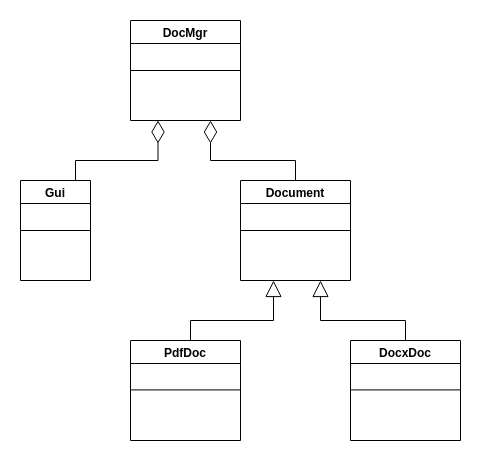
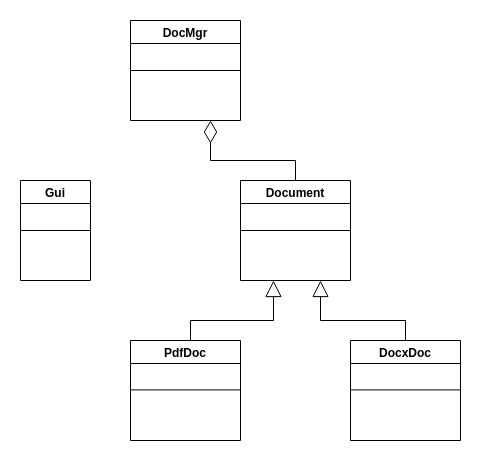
  <mxCell id="0" />
  <mxCell id="1" parent="0" />
- <mxCell id="2" style="edgeStyle=orthogonalEdgeStyle;rounded=0;orthogonalLoop=1;jettySize=auto;html=1;exitX=0.5;exitY=0;exitDx=0;exitDy=0;entryX=0.25;entryY=1;entryDx=0;entryDy=0;endArrow=diamondThin;endFill=0;endSize=20;" edge="1" parent="1" source="5" target="3"><mxGeometry relative="1" as="geometry"><mxPoint x="90" y="190" as="sourcePoint" /><mxPoint x="160" y="100" as="targetPoint" /><Array as="points"><mxPoint x="75" y="160" /><mxPoint x="158" y="160" /></Array></mxGeometry></mxCell>
  <mxCell id="3" value="DocMgr" style="swimlane;" vertex="1" parent="1"><mxGeometry x="130" y="20" width="110" height="100" as="geometry" /></mxCell>
  <mxCell id="4" value="" style="endArrow=none;html=1;rounded=0;endSize=20;entryX=1;entryY=0.5;entryDx=0;entryDy=0;exitX=0;exitY=0.5;exitDx=0;exitDy=0;" edge="1" parent="1" source="3" target="3"><mxGeometry width="50" height="50" relative="1" as="geometry"><mxPoint x="150" y="240" as="sourcePoint" /><mxPoint x="200" y="190" as="targetPoint" /></mxGeometry></mxCell>
  <mxCell id="5" value="Gui" style="swimlane;" vertex="1" parent="1"><mxGeometry x="20" y="180" width="70" height="100" as="geometry" /></mxCell>
  <mxCell id="6" value="Document" style="swimlane;" vertex="1" parent="1"><mxGeometry x="240" y="180" width="110" height="100" as="geometry" /></mxCell>
  <mxCell id="7" value="" style="endArrow=none;html=1;rounded=0;endSize=20;entryX=1;entryY=0.5;entryDx=0;entryDy=0;exitX=0;exitY=0.5;exitDx=0;exitDy=0;" edge="1" parent="1" source="5" target="5"><mxGeometry width="50" height="50" relative="1" as="geometry"><mxPoint x="10" y="230" as="sourcePoint" /><mxPoint x="290" y="390" as="targetPoint" /></mxGeometry></mxCell>
  <mxCell id="8" value="" style="endArrow=none;html=1;rounded=0;endSize=20;entryX=0;entryY=0.5;entryDx=0;entryDy=0;exitX=1;exitY=0.5;exitDx=0;exitDy=0;" edge="1" parent="1" source="6" target="6"><mxGeometry width="50" height="50" relative="1" as="geometry"><mxPoint x="160" y="250" as="sourcePoint" /><mxPoint x="210" y="200" as="targetPoint" /></mxGeometry></mxCell>
  <mxCell id="9" style="edgeStyle=orthogonalEdgeStyle;rounded=0;orthogonalLoop=1;jettySize=auto;html=1;exitX=0.5;exitY=0;exitDx=0;exitDy=0;endArrow=diamondThin;endFill=0;endSize=20;" edge="1" parent="1" source="6"><mxGeometry relative="1" as="geometry"><mxPoint x="85" y="190" as="sourcePoint" /><mxPoint x="210" y="120" as="targetPoint" /><Array as="points"><mxPoint x="295" y="160" /><mxPoint x="210" y="160" /></Array></mxGeometry></mxCell>
  <mxCell id="10" value="PdfDoc" style="swimlane;" vertex="1" parent="1"><mxGeometry x="130" y="340" width="110" height="100" as="geometry" /></mxCell>
  <mxCell id="11" value="" style="endArrow=none;html=1;rounded=0;endSize=20;entryX=0;entryY=0.5;entryDx=0;entryDy=0;exitX=1;exitY=0.5;exitDx=0;exitDy=0;" edge="1" parent="10"><mxGeometry width="50" height="50" relative="1" as="geometry"><mxPoint x="110" y="49.41" as="sourcePoint" /><mxPoint y="49.41" as="targetPoint" /></mxGeometry></mxCell>
  <mxCell id="12" value="DocxDoc" style="swimlane;" vertex="1" parent="1"><mxGeometry x="350" y="340" width="110" height="100" as="geometry" /></mxCell>
  <mxCell id="13" value="" style="endArrow=none;html=1;rounded=0;endSize=20;entryX=0;entryY=0.5;entryDx=0;entryDy=0;exitX=1;exitY=0.5;exitDx=0;exitDy=0;" edge="1" parent="12"><mxGeometry width="50" height="50" relative="1" as="geometry"><mxPoint x="110" y="49.41" as="sourcePoint" /><mxPoint y="49.41" as="targetPoint" /></mxGeometry></mxCell>
  <mxCell id="14" style="edgeStyle=orthogonalEdgeStyle;rounded=0;orthogonalLoop=1;jettySize=auto;html=1;exitX=0.5;exitY=0;exitDx=0;exitDy=0;endArrow=block;endFill=0;endSize=14;" edge="1" parent="1"><mxGeometry relative="1" as="geometry"><mxPoint x="405" y="340" as="sourcePoint" /><mxPoint x="320" y="280" as="targetPoint" /><Array as="points"><mxPoint x="405" y="320" /><mxPoint x="320" y="320" /></Array></mxGeometry></mxCell>
  <mxCell id="15" style="edgeStyle=orthogonalEdgeStyle;rounded=0;orthogonalLoop=1;jettySize=auto;html=1;exitX=0.5;exitY=0;exitDx=0;exitDy=0;endArrow=block;endFill=0;endSize=14;" edge="1" parent="1"><mxGeometry relative="1" as="geometry"><mxPoint x="190" y="340" as="sourcePoint" /><mxPoint x="273" y="280" as="targetPoint" /><Array as="points"><mxPoint x="190" y="320" /><mxPoint x="273" y="320" /></Array></mxGeometry></mxCell>
